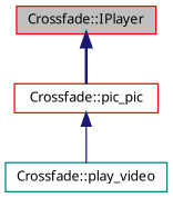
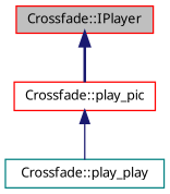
  digraph {
    node [color=red fillcolor=white fontname="FreeSans.ttf" fontsize=10 shape=record style=filled]
    edge [color=midnightblue dir=back fontname="FreeSans.ttf" fontsize=10 labelfontname="FreeSans.ttf" labelfontsize=10]
    n1 [fillcolor=grey75 fontcolor=black height=0.2 label="Crossfade::IPlayer" width=0.4]
-   n2 [height=0.2 label="Crossfade::pic_pic" width=0.4]
-   n3 [color=teal height=0.2 label="Crossfade::play_video" width=0.4]
+   n2 [height=0.2 label="Crossfade::play_pic" width=0.4]
+   n3 [color=teal height=0.2 label="Crossfade::play_play" width=0.4]
    n1 -> n2 [style=bold]
    n2 -> n3 [style=solid]
  }
